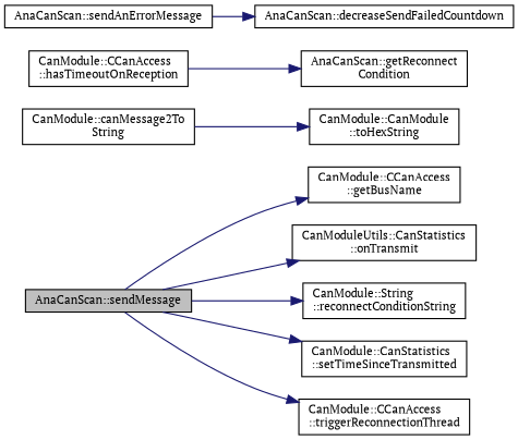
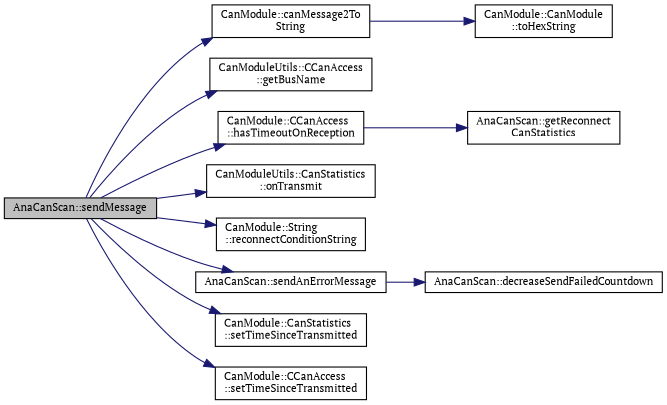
  digraph {
    fontname="PT Serif"
    rankdir=LR
    node [color=black fillcolor=white fontname="PT Serif" fontsize=10 shape=record style=filled]
    edge [color=midnightblue fontname="PT Serif" fontsize=10 labelfontname=Helvetica labelfontsize=10 style=solid]
    n1 [fillcolor=grey75 fontcolor=black height=0.2 label="AnaCanScan::sendMessage" width=0.4]
    n2 [height=0.2 label="CanModule::canMessage2To\lString" width=0.4]
-   n3 [height=0.2 label="CanModule::CCanAccess\l::getBusName" width=0.4]
+   n3 [height=0.2 label="CanModuleUtils::CCanAccess\l::getBusName" width=0.4]
    n4 [height=0.2 label="CanModule::CCanAccess\l::hasTimeoutOnReception" width=0.4]
    n5 [height=0.2 label="CanModuleUtils::CanStatistics\l::onTransmit" width=0.4]
    n6 [height=0.2 label="CanModule::String\l::reconnectConditionString" width=0.4]
    n7 [height=0.2 label="AnaCanScan::sendAnErrorMessage" width=0.4]
    n8 [height=0.2 label="CanModule::CanStatistics\l::setTimeSinceTransmitted" width=0.4]
-   n9 [height=0.2 label="CanModule::CCanAccess\l::triggerReconnectionThread" width=0.4]
+   n9 [height=0.2 label="CanModule::CCanAccess\l::setTimeSinceTransmitted" width=0.4]
    n10 [height=0.2 label="CanModule::CanModule\l::toHexString" width=0.4]
-   n11 [height=0.2 label="AnaCanScan::getReconnect\lCondition" width=0.4]
+   n11 [height=0.2 label="AnaCanScan::getReconnect\lCanStatistics" width=0.4]
    n12 [height=0.2 label="AnaCanScan::decreaseSendFailedCountdown" width=0.4]
+   n1 -> n2
    n1 -> n3
+   n1 -> n4
    n1 -> n5
    n1 -> n6
+   n1 -> n7
    n1 -> n8
    n1 -> n9
    n2 -> n10
    n4 -> n11
    n7 -> n12
  }
